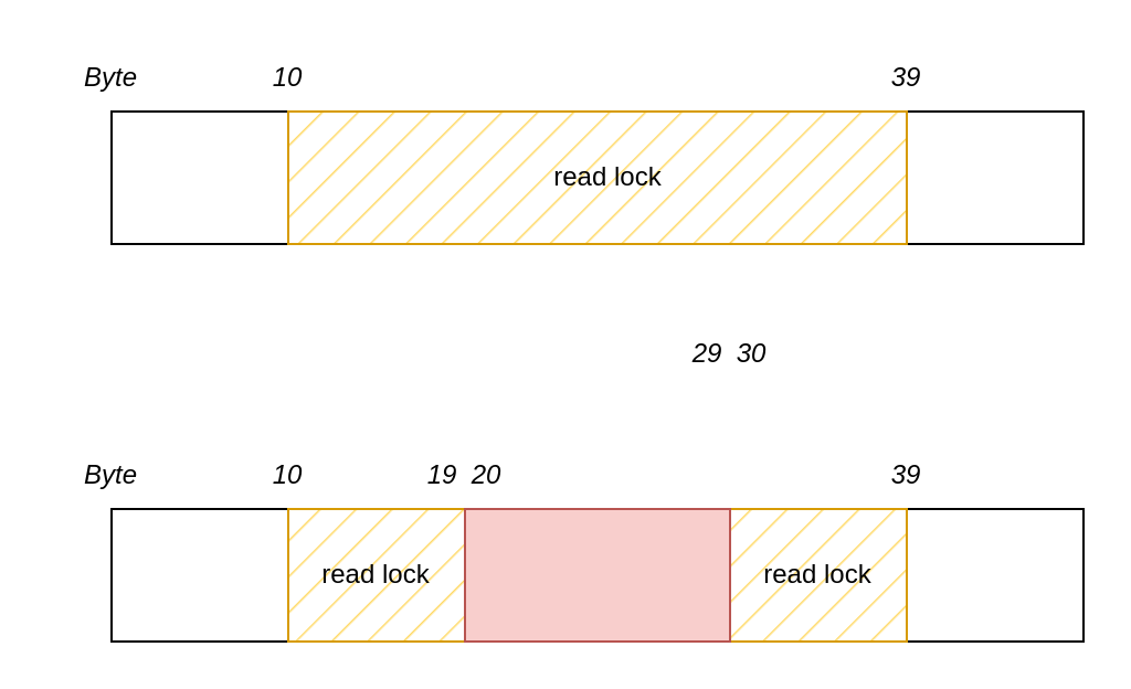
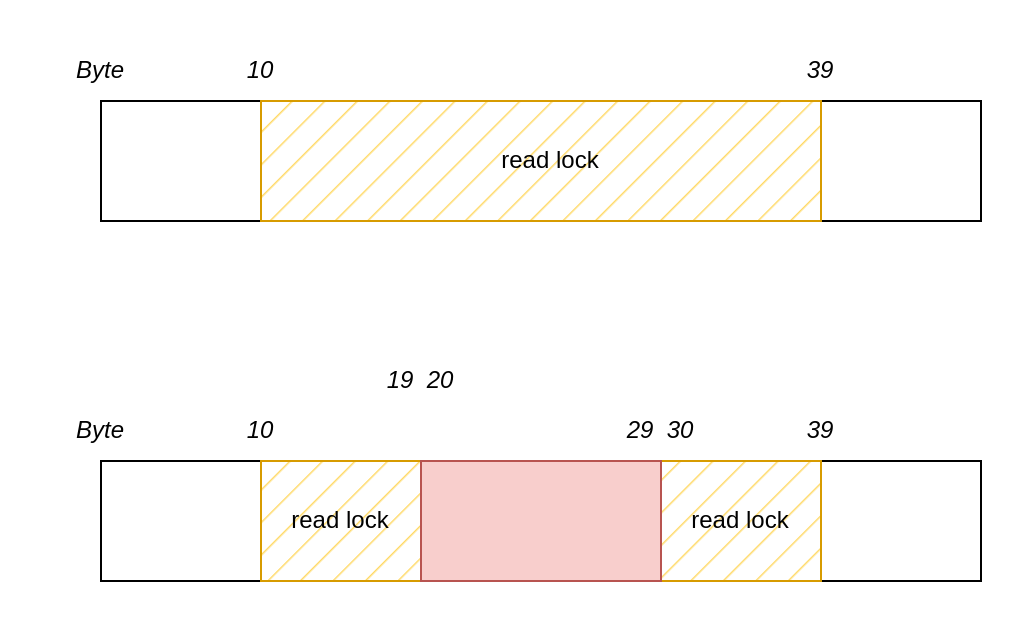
  <mxCell id="0" />
  <mxCell id="1" parent="0" />
  <mxCell id="2" value="" style="rounded=0;whiteSpace=wrap;html=1;" vertex="1" parent="1"><mxGeometry x="50" y="50" width="440" height="60" as="geometry" /></mxCell>
  <mxCell id="3" value="" style="rounded=0;whiteSpace=wrap;html=1;fillStyle=hatch;fillColor=#FFD966;strokeColor=#d79b00;" vertex="1" parent="1"><mxGeometry x="130" y="50" width="280" height="60" as="geometry" /></mxCell>
  <mxCell id="4" value="read lock" style="text;html=1;align=center;verticalAlign=middle;whiteSpace=wrap;rounded=0;" vertex="1" parent="1"><mxGeometry x="245" y="65" width="60" height="30" as="geometry" /></mxCell>
  <mxCell id="5" value="" style="rounded=0;whiteSpace=wrap;html=1;" vertex="1" parent="1"><mxGeometry x="50" y="230" width="440" height="60" as="geometry" /></mxCell>
  <mxCell id="6" value="" style="rounded=0;whiteSpace=wrap;html=1;fillStyle=hatch;fillColor=#FFD966;strokeColor=#d79b00;" vertex="1" parent="1"><mxGeometry x="130" y="230" width="280" height="60" as="geometry" /></mxCell>
  <mxCell id="7" value="read lock" style="text;html=1;align=center;verticalAlign=middle;whiteSpace=wrap;rounded=0;" vertex="1" parent="1"><mxGeometry x="140" y="245" width="60" height="30" as="geometry" /></mxCell>
  <mxCell id="8" value="read lock" style="text;html=1;align=center;verticalAlign=middle;whiteSpace=wrap;rounded=0;" vertex="1" parent="1"><mxGeometry x="340" y="245" width="60" height="30" as="geometry" /></mxCell>
  <mxCell id="9" value="" style="rounded=0;whiteSpace=wrap;html=1;fillColor=#f8cecc;strokeColor=#b85450;" vertex="1" parent="1"><mxGeometry x="210" y="230" width="120" height="60" as="geometry" /></mxCell>
  <mxCell id="10" value="Byte" style="text;html=1;align=center;verticalAlign=middle;whiteSpace=wrap;rounded=0;fontStyle=2" vertex="1" parent="1"><mxGeometry x="20" y="20" width="60" height="30" as="geometry" /></mxCell>
  <mxCell id="11" value="10" style="text;html=1;align=center;verticalAlign=middle;whiteSpace=wrap;rounded=0;fontStyle=2" vertex="1" parent="1"><mxGeometry x="100" y="20" width="60" height="30" as="geometry" /></mxCell>
  <mxCell id="12" value="39" style="text;html=1;align=center;verticalAlign=middle;whiteSpace=wrap;rounded=0;fontStyle=2" vertex="1" parent="1"><mxGeometry x="380" y="20" width="60" height="30" as="geometry" /></mxCell>
  <mxCell id="13" value="Byte" style="text;html=1;align=center;verticalAlign=middle;whiteSpace=wrap;rounded=0;fontStyle=2" vertex="1" parent="1"><mxGeometry x="20" y="200" width="60" height="30" as="geometry" /></mxCell>
  <mxCell id="14" value="10" style="text;html=1;align=center;verticalAlign=middle;whiteSpace=wrap;rounded=0;fontStyle=2" vertex="1" parent="1"><mxGeometry x="100" y="200" width="60" height="30" as="geometry" /></mxCell>
  <mxCell id="15" value="39" style="text;html=1;align=center;verticalAlign=middle;whiteSpace=wrap;rounded=0;fontStyle=2" vertex="1" parent="1"><mxGeometry x="380" y="200" width="60" height="30" as="geometry" /></mxCell>
- <mxCell id="16" value="19&amp;nbsp; 20" style="text;html=1;align=center;verticalAlign=middle;whiteSpace=wrap;rounded=0;fontStyle=2" vertex="1" parent="1"><mxGeometry x="180" y="200" width="60" height="30" as="geometry" /></mxCell>
- <mxCell id="17" value="29&amp;nbsp; 30" style="text;html=1;align=center;verticalAlign=middle;whiteSpace=wrap;rounded=0;fontStyle=2" vertex="1" parent="1"><mxGeometry x="300" y="145" width="60" height="30" as="geometry" /></mxCell>
+ <mxCell id="16" value="19&amp;nbsp; 20" style="text;html=1;align=center;verticalAlign=middle;whiteSpace=wrap;rounded=0;fontStyle=2" vertex="1" parent="1"><mxGeometry x="180" y="175" width="60" height="30" as="geometry" /></mxCell>
+ <mxCell id="17" value="29&amp;nbsp; 30" style="text;html=1;align=center;verticalAlign=middle;whiteSpace=wrap;rounded=0;fontStyle=2" vertex="1" parent="1"><mxGeometry x="300" y="200" width="60" height="30" as="geometry" /></mxCell>
